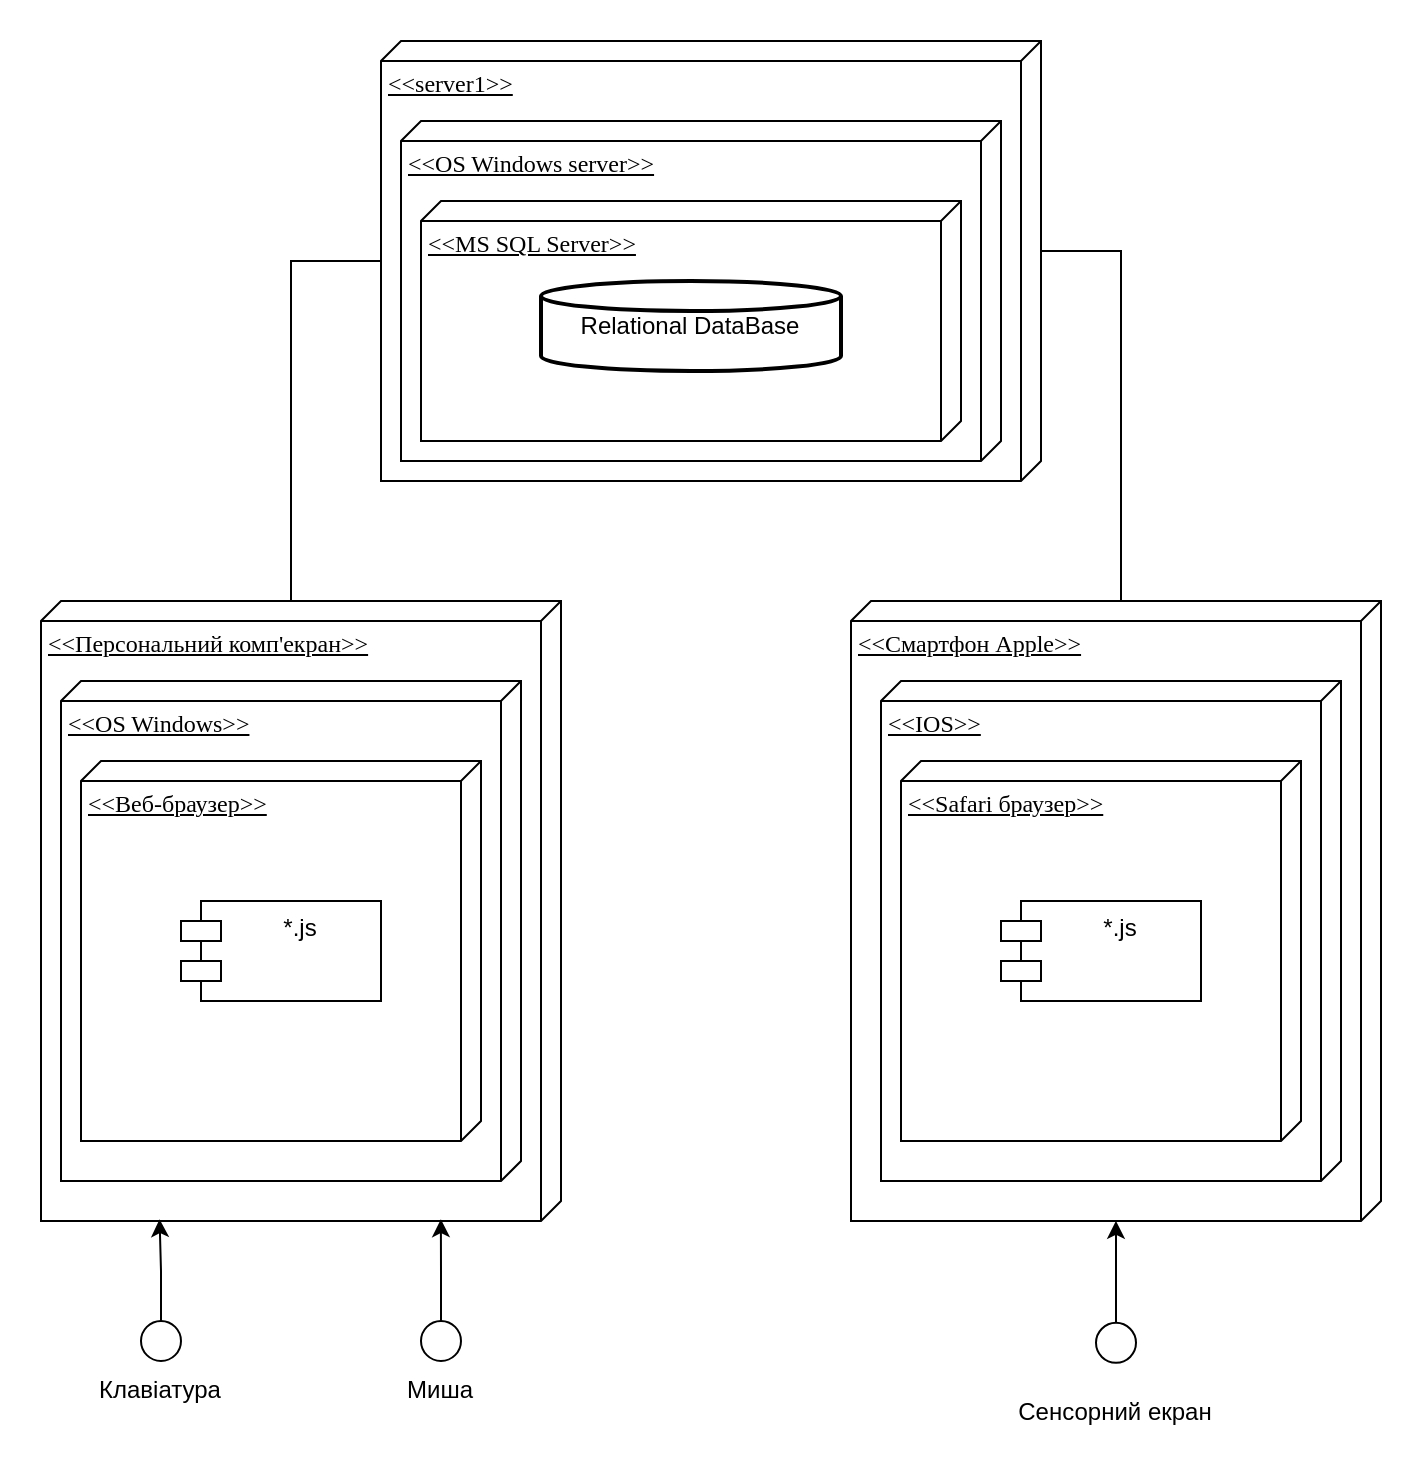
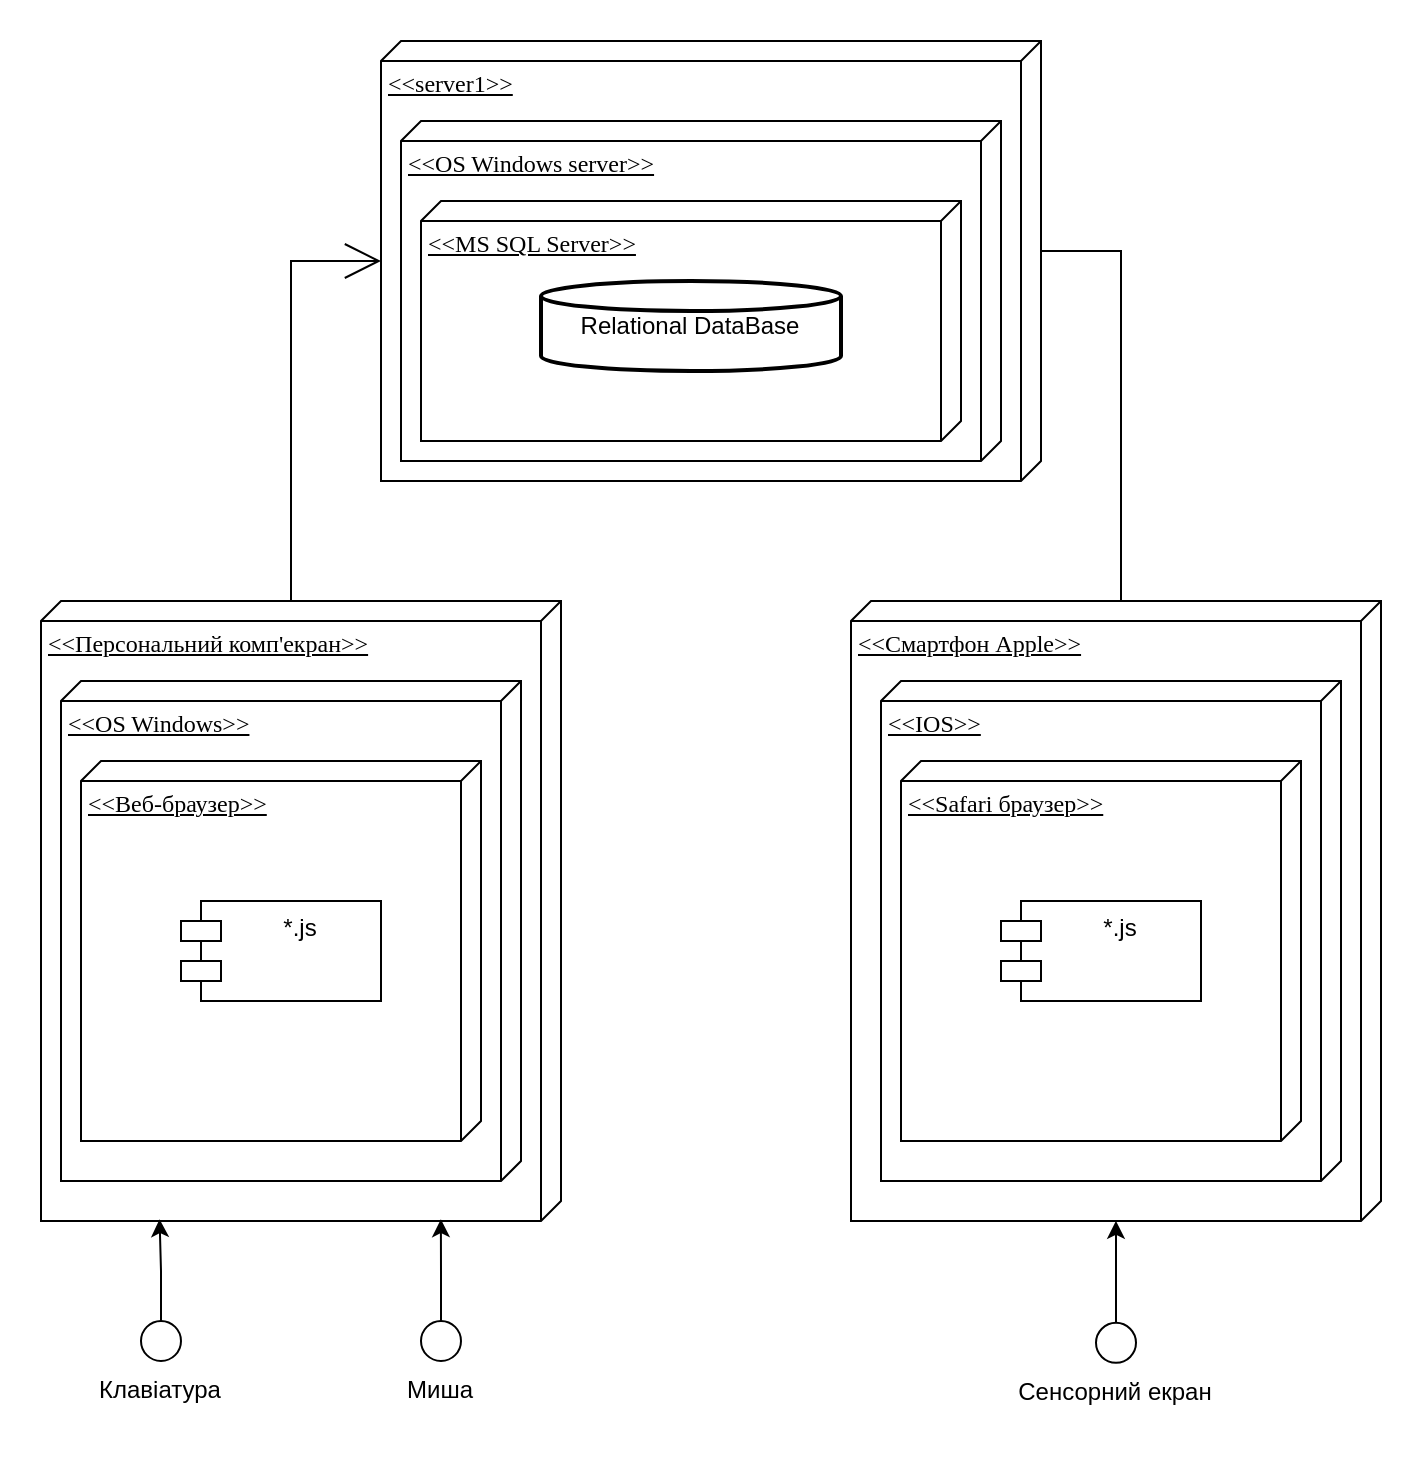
  <mxCell id="0" />
  <mxCell id="1" parent="0" />
  <mxCell id="2" value="&amp;lt;&amp;lt;server1&amp;gt;&amp;gt;" style="verticalAlign=top;align=left;spacingTop=8;spacingLeft=2;spacingRight=12;shape=cube;size=10;direction=south;fontStyle=4;html=1;rounded=0;shadow=0;comic=0;labelBackgroundColor=none;strokeWidth=1;fontFamily=Verdana;fontSize=12" parent="1" vertex="1"><mxGeometry x="190" y="20" width="330" height="220" as="geometry" /></mxCell>
  <mxCell id="3" value="&amp;lt;&amp;lt;Персональний комп'екран&amp;gt;&amp;gt;" style="verticalAlign=top;align=left;spacingTop=8;spacingLeft=2;spacingRight=12;shape=cube;size=10;direction=south;fontStyle=4;html=1;rounded=0;shadow=0;comic=0;labelBackgroundColor=none;strokeWidth=1;fontFamily=Verdana;fontSize=12" parent="1" vertex="1"><mxGeometry x="20" y="300" width="260" height="310" as="geometry" /></mxCell>
  <mxCell id="4" value="" style="edgeStyle=orthogonalEdgeStyle;rounded=0;orthogonalLoop=1;jettySize=auto;html=1;entryX=0.997;entryY=0.772;entryDx=0;entryDy=0;entryPerimeter=0;" edge="1" parent="1" source="5" target="3"><mxGeometry relative="1" as="geometry"><Array as="points" /></mxGeometry></mxCell>
  <mxCell id="5" value="" style="ellipse;whiteSpace=wrap;html=1;rounded=0;shadow=0;comic=0;labelBackgroundColor=none;strokeWidth=1;fontFamily=Verdana;fontSize=12;align=center;" parent="1" vertex="1"><mxGeometry x="70" y="660" width="20" height="20" as="geometry" /></mxCell>
  <mxCell id="6" value="" style="ellipse;whiteSpace=wrap;html=1;rounded=0;shadow=0;comic=0;labelBackgroundColor=none;strokeWidth=1;fontFamily=Verdana;fontSize=12;align=center;" parent="1" vertex="1"><mxGeometry x="210" y="660" width="20" height="20" as="geometry" /></mxCell>
- <mxCell id="7" style="edgeStyle=orthogonalEdgeStyle;rounded=0;html=1;labelBackgroundColor=none;startArrow=none;startFill=0;startSize=8;endArrow=none;endFill=0;endSize=16;fontFamily=Verdana;fontSize=12;" parent="1" source="3" target="2" edge="1"><mxGeometry relative="1" as="geometry"><Array as="points"><mxPoint x="145" y="395" /></Array></mxGeometry></mxCell>
+ <mxCell id="7" style="edgeStyle=orthogonalEdgeStyle;rounded=0;html=1;labelBackgroundColor=none;startArrow=none;startFill=0;startSize=8;endArrow=open;endFill=0;endSize=16;fontFamily=Verdana;fontSize=12;" parent="1" source="3" target="2" edge="1"><mxGeometry relative="1" as="geometry"><Array as="points"><mxPoint x="145" y="395" /></Array></mxGeometry></mxCell>
  <mxCell id="8" value="&amp;lt;&amp;lt;Смартфон Apple&amp;gt;&amp;gt;" style="verticalAlign=top;align=left;spacingTop=8;spacingLeft=2;spacingRight=12;shape=cube;size=10;direction=south;fontStyle=4;html=1;rounded=0;shadow=0;comic=0;labelBackgroundColor=none;strokeWidth=1;fontFamily=Verdana;fontSize=12" vertex="1" parent="1"><mxGeometry x="425" y="300" width="265" height="310" as="geometry" /></mxCell>
  <mxCell id="9" value="&amp;lt;&amp;lt;OS Windows&amp;gt;&amp;gt;" style="verticalAlign=top;align=left;spacingTop=8;spacingLeft=2;spacingRight=12;shape=cube;size=10;direction=south;fontStyle=4;html=1;rounded=0;shadow=0;comic=0;labelBackgroundColor=none;strokeWidth=1;fontFamily=Verdana;fontSize=12" vertex="1" parent="1"><mxGeometry x="30" y="340" width="230" height="250" as="geometry" /></mxCell>
  <mxCell id="10" value="&amp;lt;&amp;lt;Веб-браузер&amp;gt;&amp;gt;" style="verticalAlign=top;align=left;spacingTop=8;spacingLeft=2;spacingRight=12;shape=cube;size=10;direction=south;fontStyle=4;html=1;rounded=0;shadow=0;comic=0;labelBackgroundColor=none;strokeWidth=1;fontFamily=Verdana;fontSize=12" vertex="1" parent="1"><mxGeometry x="40" y="380" width="200" height="190" as="geometry" /></mxCell>
  <mxCell id="11" style="edgeStyle=orthogonalEdgeStyle;rounded=0;html=1;labelBackgroundColor=none;startArrow=none;startFill=0;startSize=8;endArrow=none;endFill=0;endSize=16;fontFamily=Verdana;fontSize=12;exitX=0;exitY=0;exitDx=0;exitDy=125;exitPerimeter=0;entryX=0;entryY=0;entryDx=105;entryDy=0;entryPerimeter=0;" edge="1" parent="1" source="8" target="2"><mxGeometry relative="1" as="geometry"><Array as="points"><mxPoint x="560" y="300" /><mxPoint x="560" y="125" /></Array><mxPoint x="160" y="310" as="sourcePoint" /><mxPoint x="565" y="210" as="targetPoint" /></mxGeometry></mxCell>
  <mxCell id="12" value="&amp;lt;&amp;lt;IOS&amp;gt;&amp;gt;" style="verticalAlign=top;align=left;spacingTop=8;spacingLeft=2;spacingRight=12;shape=cube;size=10;direction=south;fontStyle=4;html=1;rounded=0;shadow=0;comic=0;labelBackgroundColor=none;strokeWidth=1;fontFamily=Verdana;fontSize=12" vertex="1" parent="1"><mxGeometry x="440" y="340" width="230" height="250" as="geometry" /></mxCell>
  <mxCell id="13" value="&amp;lt;&amp;lt;Safari браузер&amp;gt;&amp;gt;" style="verticalAlign=top;align=left;spacingTop=8;spacingLeft=2;spacingRight=12;shape=cube;size=10;direction=south;fontStyle=4;html=1;rounded=0;shadow=0;comic=0;labelBackgroundColor=none;strokeWidth=1;fontFamily=Verdana;fontSize=12" vertex="1" parent="1"><mxGeometry x="450" y="380" width="200" height="190" as="geometry" /></mxCell>
  <mxCell id="14" value="*.js&lt;br&gt;" style="shape=module;align=left;spacingLeft=20;align=center;verticalAlign=top;whiteSpace=wrap;html=1;" vertex="1" parent="1"><mxGeometry x="90" y="450" width="100" height="50" as="geometry" /></mxCell>
  <mxCell id="15" value="*.js&lt;br&gt;" style="shape=module;align=left;spacingLeft=20;align=center;verticalAlign=top;whiteSpace=wrap;html=1;" vertex="1" parent="1"><mxGeometry x="500" y="450" width="100" height="50" as="geometry" /></mxCell>
  <mxCell id="16" style="edgeStyle=orthogonalEdgeStyle;rounded=0;orthogonalLoop=1;jettySize=auto;html=1;entryX=0.997;entryY=0.231;entryDx=0;entryDy=0;entryPerimeter=0;" edge="1" parent="1" source="6" target="3"><mxGeometry relative="1" as="geometry" /></mxCell>
  <mxCell id="17" value="Клавіатура" style="text;html=1;strokeColor=none;fillColor=none;align=center;verticalAlign=middle;whiteSpace=wrap;rounded=0;" vertex="1" parent="1"><mxGeometry x="50" y="680" width="60" height="30" as="geometry" /></mxCell>
  <mxCell id="18" value="Миша" style="text;html=1;strokeColor=none;fillColor=none;align=center;verticalAlign=middle;whiteSpace=wrap;rounded=0;" vertex="1" parent="1"><mxGeometry x="190" y="680" width="60" height="30" as="geometry" /></mxCell>
  <mxCell id="19" value="" style="ellipse;whiteSpace=wrap;html=1;rounded=0;shadow=0;comic=0;labelBackgroundColor=none;strokeWidth=1;fontFamily=Verdana;fontSize=12;align=center;" vertex="1" parent="1"><mxGeometry x="547.5" y="660.93" width="20" height="20" as="geometry" /></mxCell>
  <mxCell id="20" style="edgeStyle=orthogonalEdgeStyle;rounded=0;orthogonalLoop=1;jettySize=auto;html=1;entryX=0.997;entryY=0.231;entryDx=0;entryDy=0;entryPerimeter=0;" edge="1" source="19" parent="1"><mxGeometry relative="1" as="geometry"><mxPoint x="557.5" y="609.93" as="targetPoint" /></mxGeometry></mxCell>
- <mxCell id="21" value="Сенсорний екран" style="text;html=1;strokeColor=none;fillColor=none;align=center;verticalAlign=middle;whiteSpace=wrap;rounded=0;" vertex="1" parent="1"><mxGeometry x="501.25" y="690.93" width="112.5" height="30" as="geometry" /></mxCell>
+ <mxCell id="21" value="Сенсорний екран" style="text;html=1;strokeColor=none;fillColor=none;align=center;verticalAlign=middle;whiteSpace=wrap;rounded=0;" vertex="1" parent="1"><mxGeometry x="501.25" y="680.93" width="112.5" height="30" as="geometry" /></mxCell>
  <mxCell id="22" value="&amp;lt;&amp;lt;OS Windows server&amp;gt;&amp;gt;" style="verticalAlign=top;align=left;spacingTop=8;spacingLeft=2;spacingRight=12;shape=cube;size=10;direction=south;fontStyle=4;html=1;rounded=0;shadow=0;comic=0;labelBackgroundColor=none;strokeWidth=1;fontFamily=Verdana;fontSize=12" vertex="1" parent="1"><mxGeometry x="200" y="60" width="300" height="170" as="geometry" /></mxCell>
  <mxCell id="23" value="&amp;lt;&amp;lt;MS SQL Server&amp;gt;&amp;gt;" style="verticalAlign=top;align=left;spacingTop=8;spacingLeft=2;spacingRight=12;shape=cube;size=10;direction=south;fontStyle=4;html=1;rounded=0;shadow=0;comic=0;labelBackgroundColor=none;strokeWidth=1;fontFamily=Verdana;fontSize=12" vertex="1" parent="1"><mxGeometry x="210" y="100" width="270" height="120" as="geometry" /></mxCell>
  <mxCell id="24" value="Relational DataBase" style="strokeWidth=2;html=1;shape=mxgraph.flowchart.database;whiteSpace=wrap;" vertex="1" parent="1"><mxGeometry x="270" y="140" width="150" height="45" as="geometry" /></mxCell>
